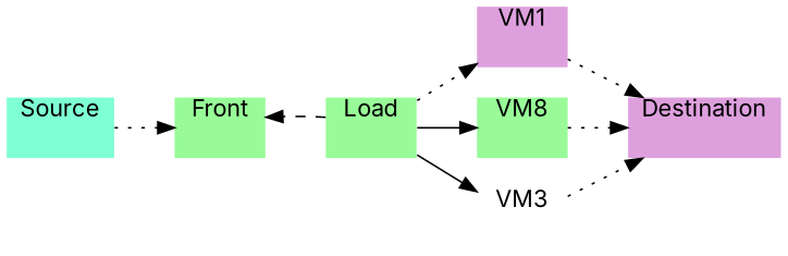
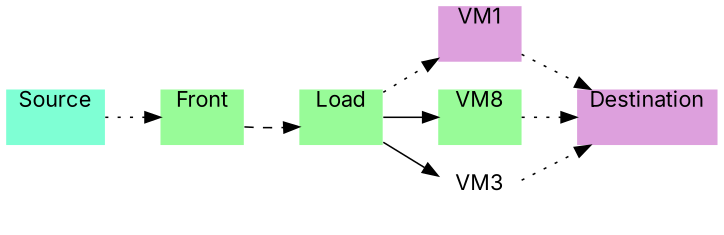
  digraph {
    fontname=Inter
    rankdir=LR
    node [color=blue fillcolor=palegreen fontname=Inter labelloc=t shape=plaintext style=filled]
    edge [fontname=Inter style=dotted]
    n1 [color=gray40 fillcolor=aquamarine label=Source]
    n2 [label=Front]
    n3 [color=deeppink label=Load]
    n4 [color=deeppink fillcolor=plum label=VM1]
    n5 [color=purple label=VM8]
    n6 [fillcolor=white label=VM3]
    n7 [color=purple fillcolor=plum label=Destination]
    n1 -> n2
-   n3 -> n2 [style=dashed]
+   n2 -> n3 [style=dashed]
    n3 -> n4
    n3 -> n5 [style=solid]
    n3 -> n6 [style=solid]
    n4 -> n7
    n5 -> n7
    n6 -> n7
  }
